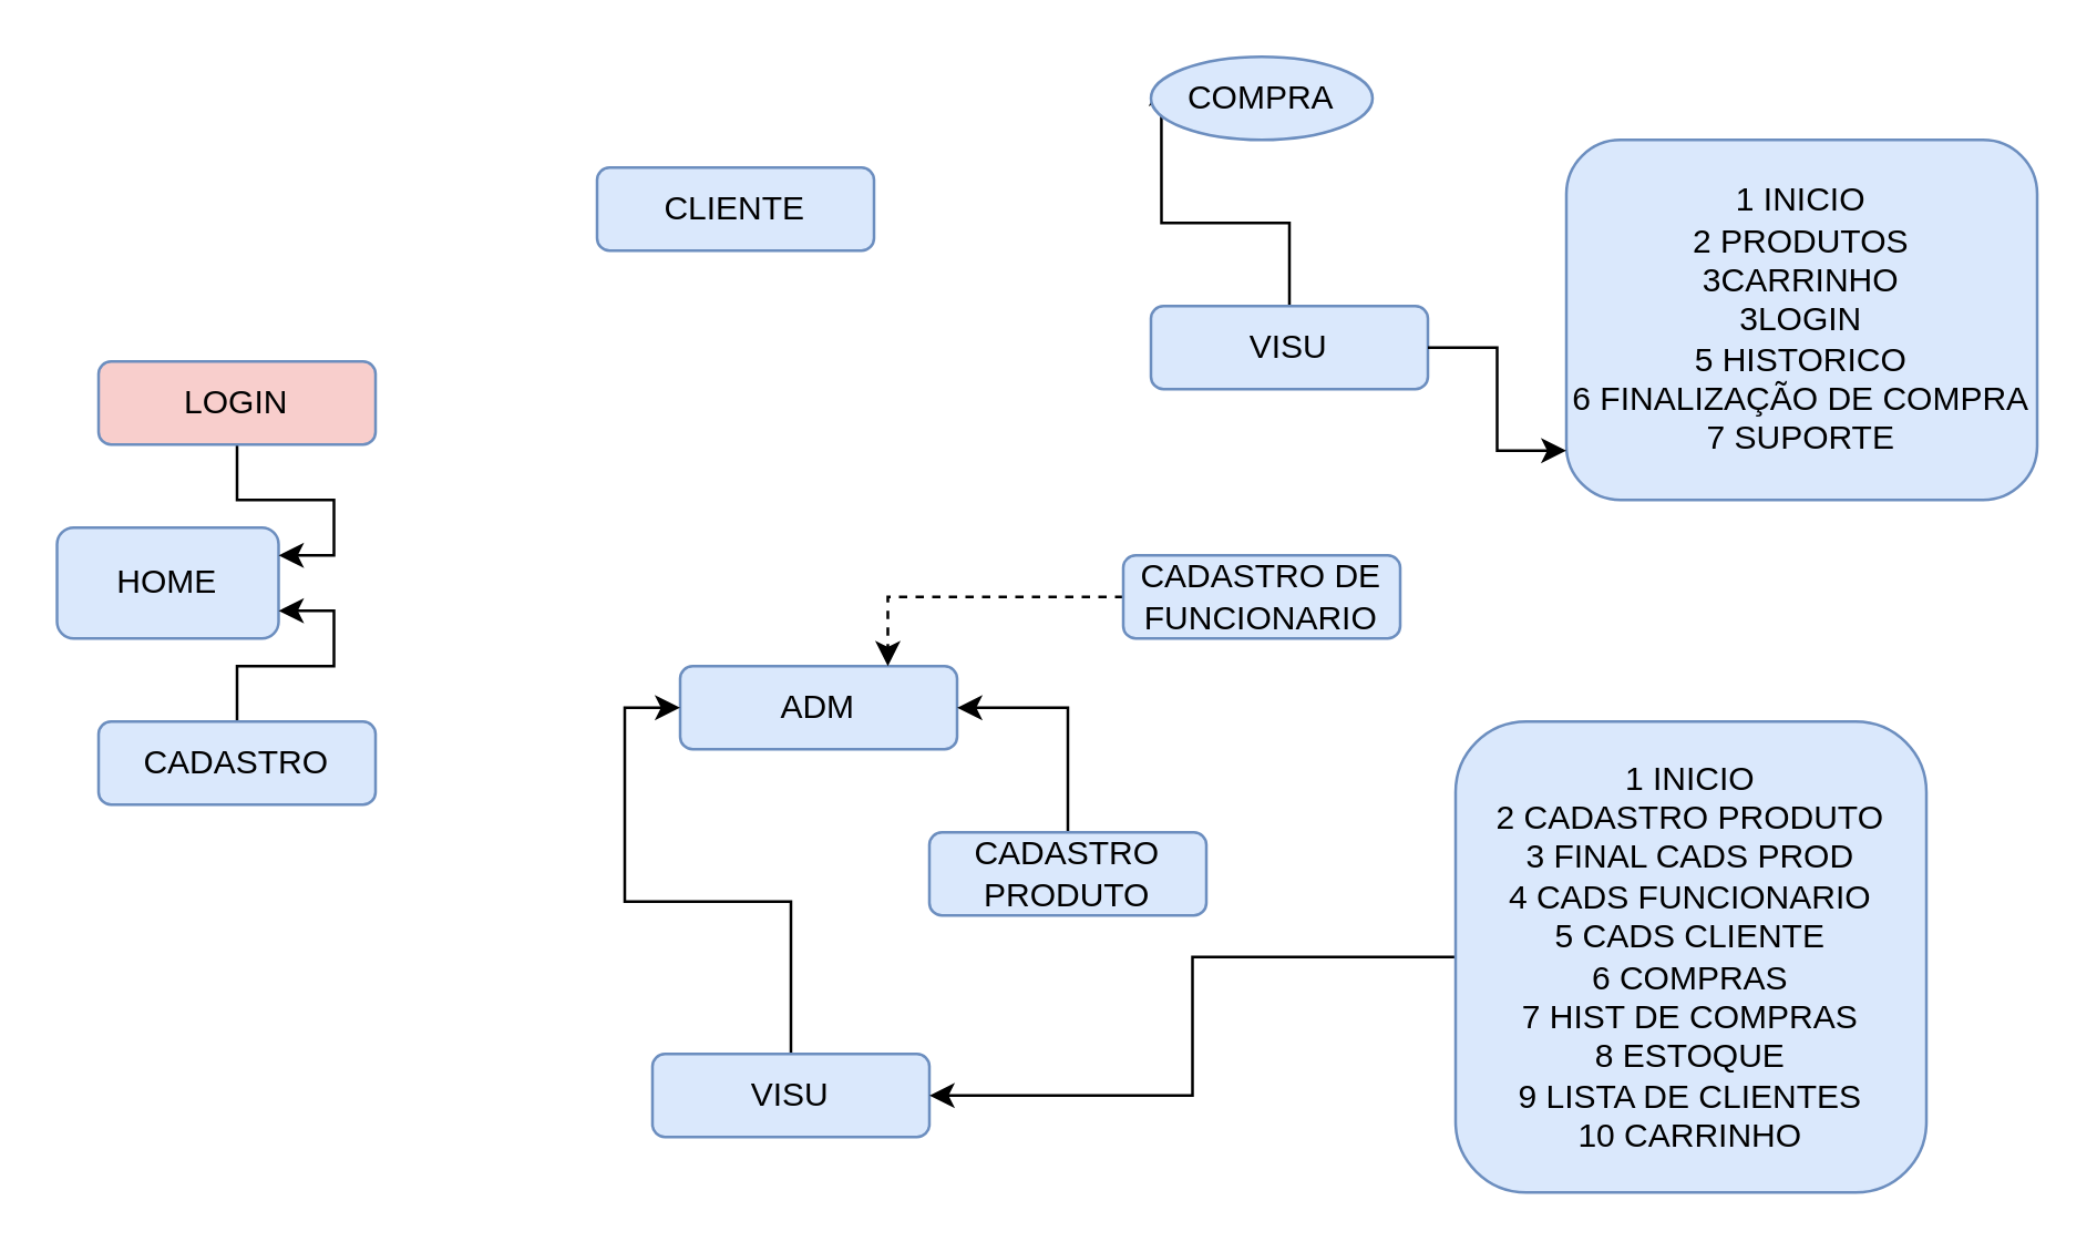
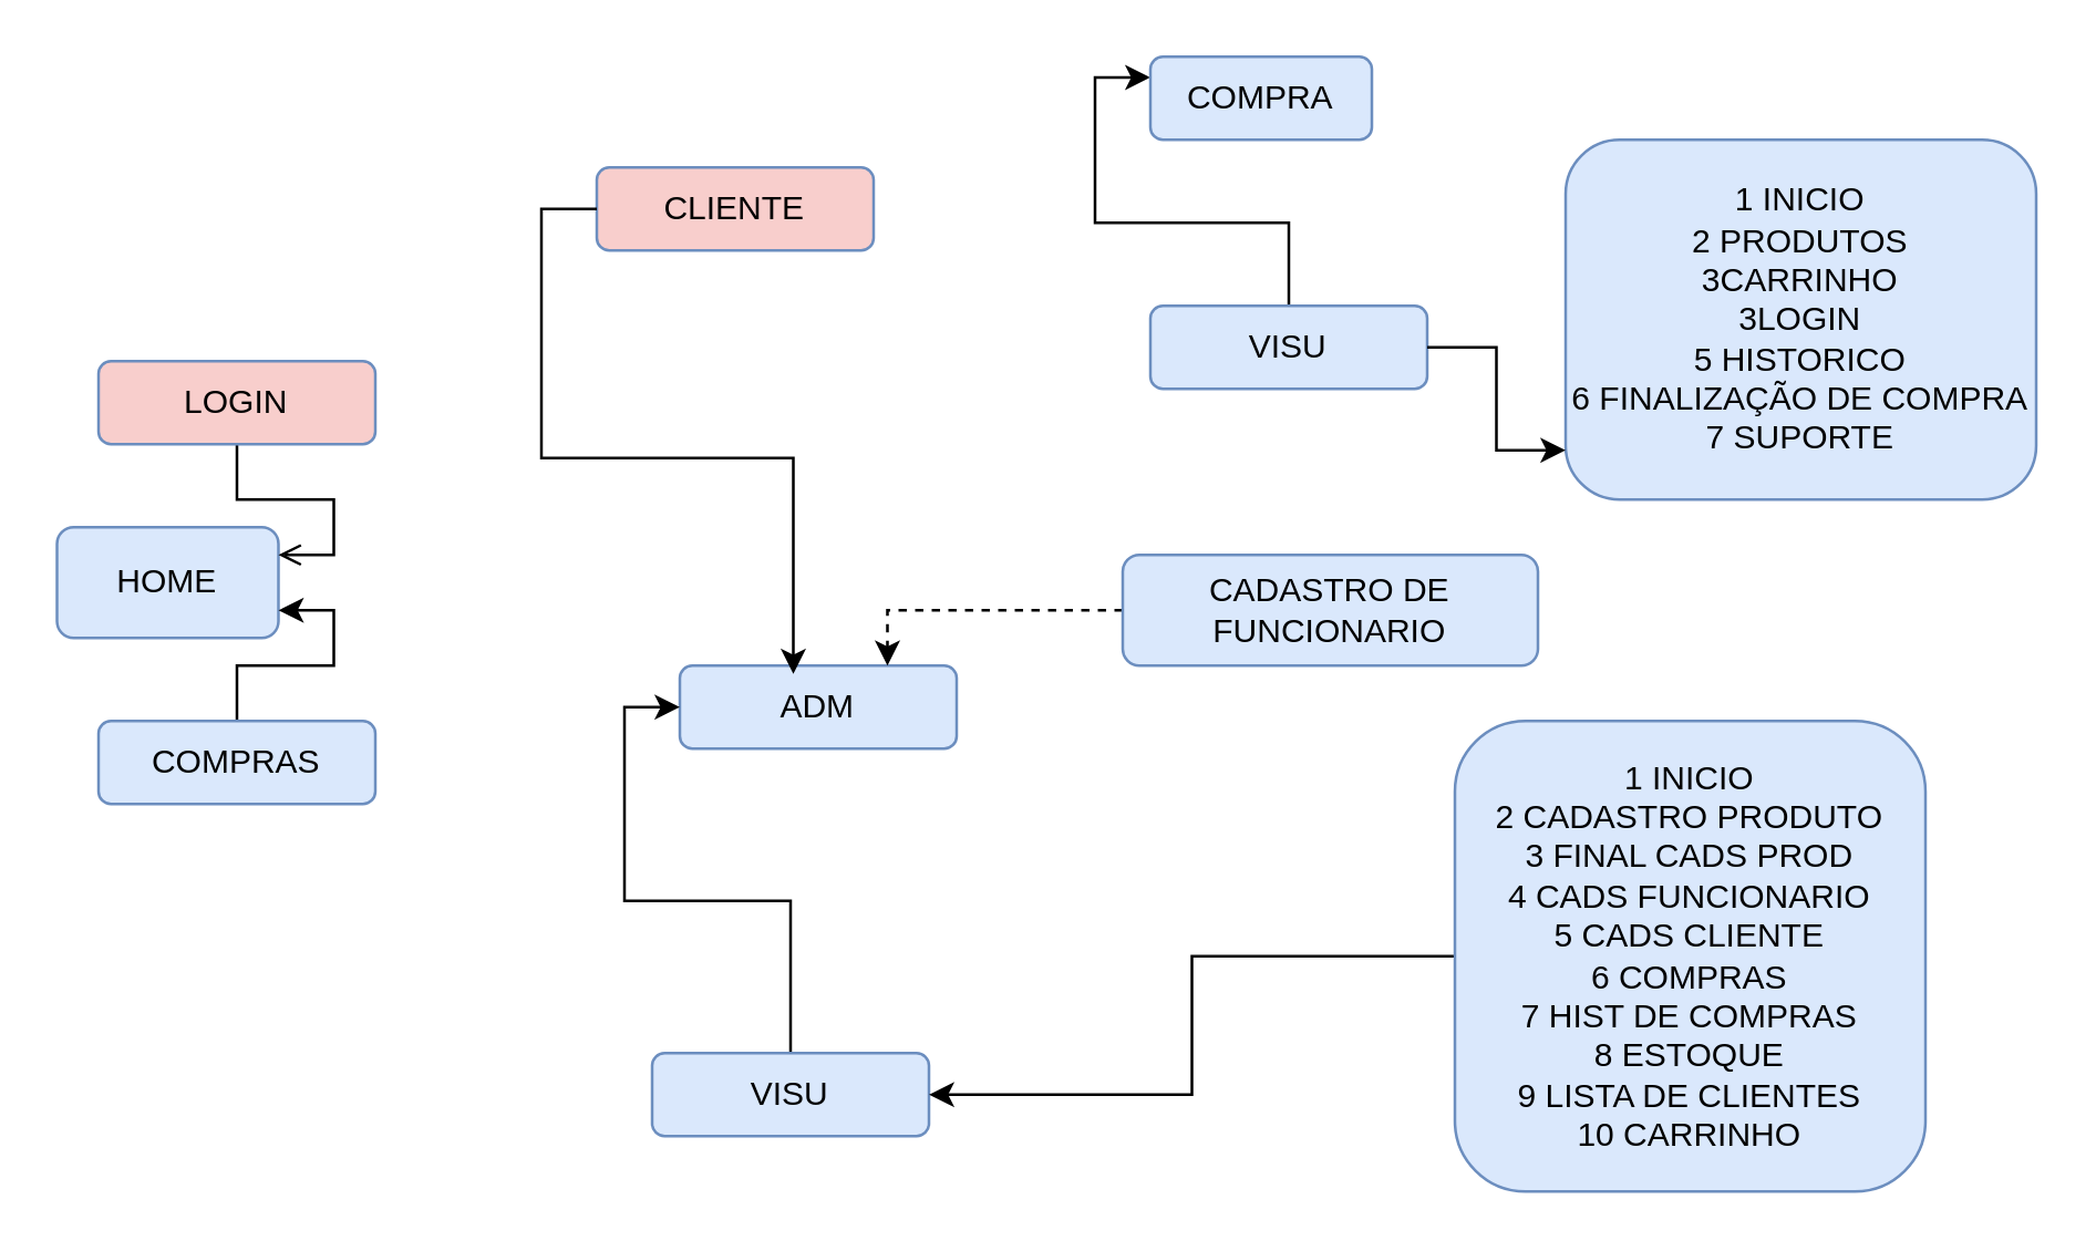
  <mxCell id="0" />
  <mxCell id="1" parent="0" />
  <mxCell id="2" value="HOME" style="rounded=1;whiteSpace=wrap;html=1;fillColor=#dae8fc;strokeColor=#6c8ebf;" vertex="1" parent="1"><mxGeometry x="20" y="190" width="80" height="40" as="geometry" /></mxCell>
- <mxCell id="3" style="edgeStyle=orthogonalEdgeStyle;rounded=0;orthogonalLoop=1;jettySize=auto;html=1;entryX=1;entryY=0.25;entryDx=0;entryDy=0;" edge="1" parent="1" source="4" target="2"><mxGeometry relative="1" as="geometry" /></mxCell>
+ <mxCell id="3" style="edgeStyle=orthogonalEdgeStyle;rounded=0;orthogonalLoop=1;jettySize=auto;html=1;entryX=1;entryY=0.25;entryDx=0;entryDy=0;endArrow=open;" edge="1" parent="1" source="4" target="2"><mxGeometry relative="1" as="geometry" /></mxCell>
  <mxCell id="4" value="LOGIN" style="rounded=1;whiteSpace=wrap;html=1;fillColor=#f8cecc;strokeColor=#6c8ebf;" vertex="1" parent="1"><mxGeometry x="35" y="130" width="100" height="30" as="geometry" /></mxCell>
  <mxCell id="5" style="edgeStyle=orthogonalEdgeStyle;rounded=0;orthogonalLoop=1;jettySize=auto;html=1;entryX=1;entryY=0.75;entryDx=0;entryDy=0;" edge="1" parent="1" source="6" target="2"><mxGeometry relative="1" as="geometry" /></mxCell>
- <mxCell id="6" value="CADASTRO" style="rounded=1;whiteSpace=wrap;html=1;fillColor=#dae8fc;strokeColor=#6c8ebf;" vertex="1" parent="1"><mxGeometry x="35" y="260" width="100" height="30" as="geometry" /></mxCell>
- <mxCell id="7" value="CLIENTE" style="rounded=1;whiteSpace=wrap;html=1;fillColor=#dae8fc;strokeColor=#6c8ebf;" vertex="1" parent="1"><mxGeometry x="215" y="60" width="100" height="30" as="geometry" /></mxCell>
+ <mxCell id="6" value="COMPRAS" style="rounded=1;whiteSpace=wrap;html=1;fillColor=#dae8fc;strokeColor=#6c8ebf;" vertex="1" parent="1"><mxGeometry x="35" y="260" width="100" height="30" as="geometry" /></mxCell>
+ <mxCell id="7" value="CLIENTE" style="rounded=1;whiteSpace=wrap;html=1;fillColor=#f8cecc;strokeColor=#6c8ebf;" vertex="1" parent="1"><mxGeometry x="215" y="60" width="100" height="30" as="geometry" /></mxCell>
  <mxCell id="8" value="ADM" style="rounded=1;whiteSpace=wrap;html=1;fillColor=#dae8fc;strokeColor=#6c8ebf;" vertex="1" parent="1"><mxGeometry x="245" y="240" width="100" height="30" as="geometry" /></mxCell>
- <mxCell id="9" style="edgeStyle=orthogonalEdgeStyle;rounded=0;orthogonalLoop=1;jettySize=auto;html=1;entryX=1;entryY=0.5;entryDx=0;entryDy=0;" edge="1" parent="1" source="10" target="8"><mxGeometry relative="1" as="geometry" /></mxCell>
- <mxCell id="10" value="CADASTRO PRODUTO" style="rounded=1;whiteSpace=wrap;html=1;fillColor=#dae8fc;strokeColor=#6c8ebf;" vertex="1" parent="1"><mxGeometry x="335" y="300" width="100" height="30" as="geometry" /></mxCell>
+ <mxCell id="11" style="edgeStyle=orthogonalEdgeStyle;rounded=0;orthogonalLoop=1;jettySize=auto;html=1;exitX=0;exitY=0.5;exitDx=0;exitDy=0;entryX=0.41;entryY=0.1;entryDx=0;entryDy=0;entryPerimeter=0;" edge="1" parent="1" source="7" target="8"><mxGeometry relative="1" as="geometry" /></mxCell>
  <mxCell id="12" style="edgeStyle=orthogonalEdgeStyle;rounded=0;orthogonalLoop=1;jettySize=auto;html=1;entryX=0;entryY=0.5;entryDx=0;entryDy=0;" edge="1" parent="1" source="13" target="8"><mxGeometry relative="1" as="geometry" /></mxCell>
  <mxCell id="13" value="VISU" style="rounded=1;whiteSpace=wrap;html=1;fillColor=#dae8fc;strokeColor=#6c8ebf;" vertex="1" parent="1"><mxGeometry x="235" y="380" width="100" height="30" as="geometry" /></mxCell>
  <mxCell id="14" style="edgeStyle=orthogonalEdgeStyle;rounded=0;orthogonalLoop=1;jettySize=auto;html=1;entryX=0;entryY=0.25;entryDx=0;entryDy=0;" edge="1" parent="1" source="15" target="16"><mxGeometry relative="1" as="geometry" /></mxCell>
  <mxCell id="15" value="VISU" style="rounded=1;whiteSpace=wrap;html=1;fillColor=#dae8fc;strokeColor=#6c8ebf;" vertex="1" parent="1"><mxGeometry x="415" y="110" width="100" height="30" as="geometry" /></mxCell>
- <mxCell id="16" value="COMPRA" style="ellipse;whiteSpace=wrap;html=1;fillColor=#dae8fc;strokeColor=#6c8ebf;" vertex="1" parent="1"><mxGeometry x="415" y="20" width="80" height="30" as="geometry" /></mxCell>
+ <mxCell id="16" value="COMPRA" style="rounded=1;whiteSpace=wrap;html=1;fillColor=#dae8fc;strokeColor=#6c8ebf;" vertex="1" parent="1"><mxGeometry x="415" y="20" width="80" height="30" as="geometry" /></mxCell>
  <mxCell id="17" style="edgeStyle=orthogonalEdgeStyle;rounded=0;orthogonalLoop=1;jettySize=auto;html=1;entryX=0.75;entryY=0;entryDx=0;entryDy=0;dashed=1;" edge="1" parent="1" source="18" target="8"><mxGeometry relative="1" as="geometry" /></mxCell>
- <mxCell id="18" value="CADASTRO DE FUNCIONARIO" style="rounded=1;whiteSpace=wrap;html=1;fillColor=#dae8fc;strokeColor=#6c8ebf;" vertex="1" parent="1"><mxGeometry x="405" y="200" width="100" height="30" as="geometry" /></mxCell>
+ <mxCell id="18" value="CADASTRO DE FUNCIONARIO" style="rounded=1;whiteSpace=wrap;html=1;fillColor=#dae8fc;strokeColor=#6c8ebf;" vertex="1" parent="1"><mxGeometry x="405" y="200" width="150" height="40" as="geometry" /></mxCell>
  <mxCell id="19" value="1 INICIO&lt;br&gt;2 PRODUTOS&lt;br&gt;3CARRINHO&lt;br&gt;3LOGIN&lt;br&gt;5 HISTORICO&lt;br&gt;6 FINALIZAÇÃO DE COMPRA&lt;br&gt;7 SUPORTE" style="rounded=1;whiteSpace=wrap;html=1;fillColor=#dae8fc;strokeColor=#6c8ebf;" vertex="1" parent="1"><mxGeometry x="565" y="50" width="170" height="130" as="geometry" /></mxCell>
  <mxCell id="20" style="edgeStyle=orthogonalEdgeStyle;rounded=0;orthogonalLoop=1;jettySize=auto;html=1;entryX=0;entryY=0.863;entryDx=0;entryDy=0;entryPerimeter=0;" edge="1" parent="1" source="15" target="19"><mxGeometry relative="1" as="geometry" /></mxCell>
  <mxCell id="21" style="edgeStyle=orthogonalEdgeStyle;rounded=0;orthogonalLoop=1;jettySize=auto;html=1;entryX=1;entryY=0.5;entryDx=0;entryDy=0;" edge="1" parent="1" source="22" target="13"><mxGeometry relative="1" as="geometry" /></mxCell>
  <mxCell id="22" value="1 INICIO&lt;br&gt;2 CADASTRO PRODUTO&lt;br&gt;3 FINAL CADS PROD&lt;br&gt;4 CADS FUNCIONARIO&lt;br&gt;5 CADS CLIENTE&lt;br&gt;6 COMPRAS&lt;br&gt;7 HIST DE COMPRAS&lt;br&gt;8 ESTOQUE&lt;br&gt;9 LISTA DE CLIENTES&lt;br&gt;10 CARRINHO" style="rounded=1;whiteSpace=wrap;html=1;fillColor=#dae8fc;strokeColor=#6c8ebf;" vertex="1" parent="1"><mxGeometry x="525" y="260" width="170" height="170" as="geometry" /></mxCell>
